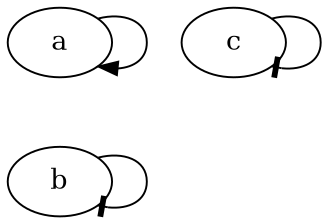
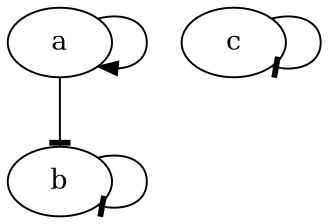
  digraph {
    fontname="DejaVu Serif"
    node [fontname="DejaVu Serif"]
    edge [arrowhead=tee fontname="DejaVu Serif"]
    a
    b
    c
    a -> a [arrowhead=normal]
+   a -> b
    b -> b
    c -> c
  }
